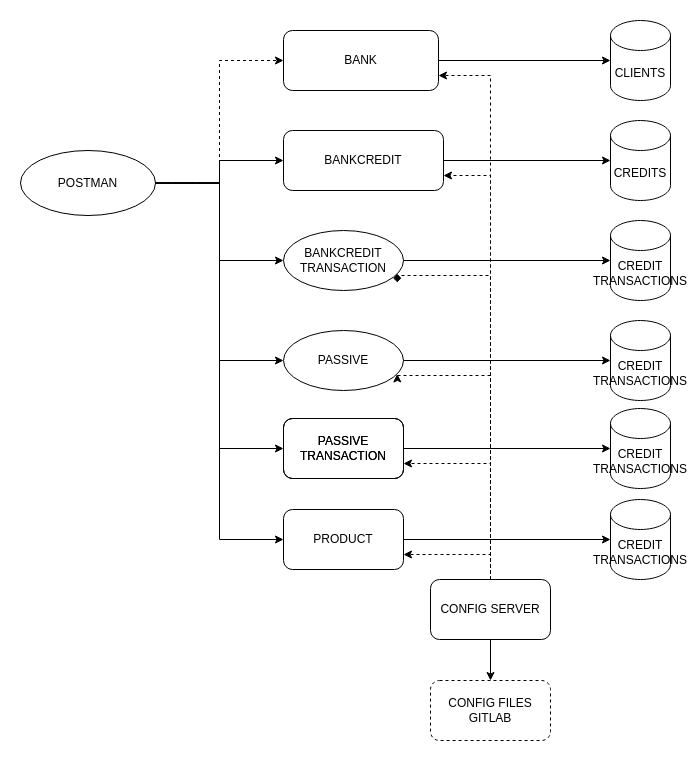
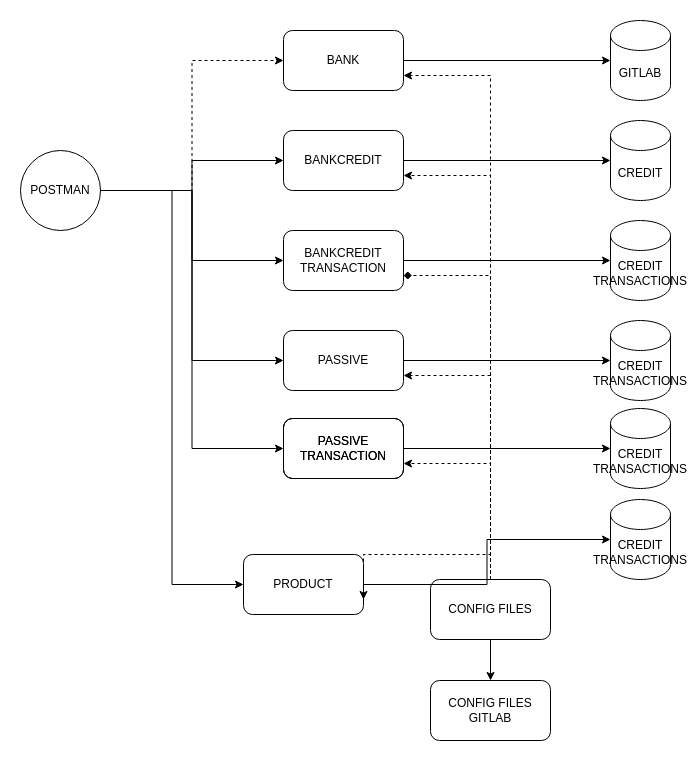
  <mxCell id="0" />
  <mxCell id="1" parent="0" />
  <mxCell id="2" style="edgeStyle=orthogonalEdgeStyle;rounded=0;orthogonalLoop=1;jettySize=auto;html=1;" edge="1" parent="1" source="3" target="13"><mxGeometry relative="1" as="geometry" /></mxCell>
- <mxCell id="3" value="BANK" style="rounded=1;whiteSpace=wrap;html=1;fillColor=none;" vertex="1" parent="1"><mxGeometry x="283" y="30" width="155" height="60" as="geometry" /></mxCell>
+ <mxCell id="3" value="BANK" style="rounded=1;whiteSpace=wrap;html=1;fillColor=none;" vertex="1" parent="1"><mxGeometry x="283" y="30" width="120" height="60" as="geometry" /></mxCell>
  <mxCell id="4" style="edgeStyle=orthogonalEdgeStyle;rounded=0;orthogonalLoop=1;jettySize=auto;html=1;" edge="1" parent="1" source="5" target="14"><mxGeometry relative="1" as="geometry" /></mxCell>
- <mxCell id="5" value="BANKCREDIT" style="rounded=1;whiteSpace=wrap;html=1;fillColor=none;" vertex="1" parent="1"><mxGeometry x="283" y="130" width="160" height="60" as="geometry" /></mxCell>
+ <mxCell id="5" value="BANKCREDIT" style="rounded=1;whiteSpace=wrap;html=1;fillColor=none;" vertex="1" parent="1"><mxGeometry x="283" y="130" width="120" height="60" as="geometry" /></mxCell>
  <mxCell id="6" style="edgeStyle=orthogonalEdgeStyle;rounded=0;orthogonalLoop=1;jettySize=auto;html=1;" edge="1" parent="1" source="7" target="15"><mxGeometry relative="1" as="geometry" /></mxCell>
- <mxCell id="7" value="BANKCREDIT TRANSACTION" style="ellipse;whiteSpace=wrap;html=1;fillColor=none;" vertex="1" parent="1"><mxGeometry x="283" y="230" width="120" height="60" as="geometry" /></mxCell>
+ <mxCell id="7" value="BANKCREDIT TRANSACTION" style="rounded=1;whiteSpace=wrap;html=1;fillColor=none;" vertex="1" parent="1"><mxGeometry x="283" y="230" width="120" height="60" as="geometry" /></mxCell>
  <mxCell id="8" style="edgeStyle=orthogonalEdgeStyle;rounded=0;orthogonalLoop=1;jettySize=auto;html=1;" edge="1" parent="1" source="9" target="16"><mxGeometry relative="1" as="geometry" /></mxCell>
- <mxCell id="9" value="PASSIVE" style="ellipse;whiteSpace=wrap;html=1;fillColor=none;" vertex="1" parent="1"><mxGeometry x="283" y="330" width="120" height="60" as="geometry" /></mxCell>
+ <mxCell id="9" value="PASSIVE" style="rounded=1;whiteSpace=wrap;html=1;fillColor=none;" vertex="1" parent="1"><mxGeometry x="283" y="330" width="120" height="60" as="geometry" /></mxCell>
  <mxCell id="10" value="PASSIVE TRANSACTION" style="rounded=1;whiteSpace=wrap;html=1;fillColor=none;" vertex="1" parent="1"><mxGeometry x="283" y="418" width="120" height="60" as="geometry" /></mxCell>
  <mxCell id="11" style="edgeStyle=orthogonalEdgeStyle;rounded=0;orthogonalLoop=1;jettySize=auto;html=1;" edge="1" parent="1" source="12" target="18"><mxGeometry relative="1" as="geometry" /></mxCell>
- <mxCell id="12" value="PRODUCT" style="rounded=1;whiteSpace=wrap;html=1;fillColor=none;" vertex="1" parent="1"><mxGeometry x="283" y="509" width="120" height="60" as="geometry" /></mxCell>
- <mxCell id="13" value="CLIENTS" style="shape=cylinder3;whiteSpace=wrap;html=1;boundedLbl=1;backgroundOutline=1;size=15;fillColor=none;" vertex="1" parent="1"><mxGeometry x="610" y="20" width="60" height="80" as="geometry" /></mxCell>
- <mxCell id="14" value="CREDITS" style="shape=cylinder3;whiteSpace=wrap;html=1;boundedLbl=1;backgroundOutline=1;size=15;fillColor=none;" vertex="1" parent="1"><mxGeometry x="610" y="120" width="60" height="80" as="geometry" /></mxCell>
+ <mxCell id="12" value="PRODUCT" style="rounded=1;whiteSpace=wrap;html=1;fillColor=none;" vertex="1" parent="1"><mxGeometry x="243" y="554" width="120" height="60" as="geometry" /></mxCell>
+ <mxCell id="13" value="GITLAB" style="shape=cylinder3;whiteSpace=wrap;html=1;boundedLbl=1;backgroundOutline=1;size=15;fillColor=none;" vertex="1" parent="1"><mxGeometry x="610" y="20" width="60" height="80" as="geometry" /></mxCell>
+ <mxCell id="14" value="CREDIT" style="shape=cylinder3;whiteSpace=wrap;html=1;boundedLbl=1;backgroundOutline=1;size=15;fillColor=none;" vertex="1" parent="1"><mxGeometry x="610" y="120" width="60" height="80" as="geometry" /></mxCell>
  <mxCell id="15" value="CREDIT TRANSACTIONS" style="shape=cylinder3;whiteSpace=wrap;html=1;boundedLbl=1;backgroundOutline=1;size=15;fillColor=none;" vertex="1" parent="1"><mxGeometry x="610" y="220" width="60" height="80" as="geometry" /></mxCell>
  <mxCell id="16" value="CREDIT TRANSACTIONS" style="shape=cylinder3;whiteSpace=wrap;html=1;boundedLbl=1;backgroundOutline=1;size=15;fillColor=none;" vertex="1" parent="1"><mxGeometry x="610" y="320" width="60" height="80" as="geometry" /></mxCell>
  <mxCell id="17" value="CREDIT TRANSACTIONS" style="shape=cylinder3;whiteSpace=wrap;html=1;boundedLbl=1;backgroundOutline=1;size=15;fillColor=none;" vertex="1" parent="1"><mxGeometry x="610" y="408" width="60" height="80" as="geometry" /></mxCell>
  <mxCell id="18" value="CREDIT TRANSACTIONS" style="shape=cylinder3;whiteSpace=wrap;html=1;boundedLbl=1;backgroundOutline=1;size=15;fillColor=none;" vertex="1" parent="1"><mxGeometry x="610" y="499" width="60" height="80" as="geometry" /></mxCell>
  <mxCell id="19" style="edgeStyle=orthogonalEdgeStyle;rounded=0;orthogonalLoop=1;jettySize=auto;html=1;" edge="1" parent="1" source="20" target="17"><mxGeometry relative="1" as="geometry" /></mxCell>
  <mxCell id="20" value="PASSIVE TRANSACTION" style="rounded=1;whiteSpace=wrap;html=1;fillColor=none;" vertex="1" parent="1"><mxGeometry x="283" y="418" width="120" height="60" as="geometry" /></mxCell>
  <mxCell id="21" style="edgeStyle=orthogonalEdgeStyle;rounded=0;orthogonalLoop=1;jettySize=auto;html=1;entryX=0;entryY=0.5;entryDx=0;entryDy=0;dashed=1;" edge="1" parent="1" source="27" target="3"><mxGeometry relative="1" as="geometry" /></mxCell>
  <mxCell id="22" style="edgeStyle=orthogonalEdgeStyle;rounded=0;orthogonalLoop=1;jettySize=auto;html=1;" edge="1" parent="1" source="27" target="5"><mxGeometry relative="1" as="geometry" /></mxCell>
  <mxCell id="23" style="edgeStyle=orthogonalEdgeStyle;rounded=0;orthogonalLoop=1;jettySize=auto;html=1;entryX=0;entryY=0.5;entryDx=0;entryDy=0;" edge="1" parent="1" source="27" target="7"><mxGeometry relative="1" as="geometry" /></mxCell>
  <mxCell id="24" style="edgeStyle=orthogonalEdgeStyle;rounded=0;orthogonalLoop=1;jettySize=auto;html=1;entryX=0;entryY=0.5;entryDx=0;entryDy=0;" edge="1" parent="1" source="27" target="9"><mxGeometry relative="1" as="geometry" /></mxCell>
  <mxCell id="25" style="edgeStyle=orthogonalEdgeStyle;rounded=0;orthogonalLoop=1;jettySize=auto;html=1;entryX=0;entryY=0.5;entryDx=0;entryDy=0;" edge="1" parent="1" source="27" target="20"><mxGeometry relative="1" as="geometry" /></mxCell>
  <mxCell id="26" style="edgeStyle=orthogonalEdgeStyle;rounded=0;orthogonalLoop=1;jettySize=auto;html=1;entryX=0;entryY=0.5;entryDx=0;entryDy=0;" edge="1" parent="1" source="27" target="12"><mxGeometry relative="1" as="geometry" /></mxCell>
- <mxCell id="27" value="POSTMAN" style="ellipse;whiteSpace=wrap;html=1;aspect=fixed;fillColor=none;" vertex="1" parent="1"><mxGeometry x="20" y="150" width="135" height="65" as="geometry" /></mxCell>
- <mxCell id="28" value="CONFIG FILES&lt;br&gt;GITLAB" style="rounded=1;whiteSpace=wrap;html=1;fillColor=none;dashed=1;" vertex="1" parent="1"><mxGeometry x="430" y="680" width="120" height="60" as="geometry" /></mxCell>
+ <mxCell id="27" value="POSTMAN" style="ellipse;whiteSpace=wrap;html=1;aspect=fixed;fillColor=none;" vertex="1" parent="1"><mxGeometry x="20" y="150" width="80" height="80" as="geometry" /></mxCell>
+ <mxCell id="28" value="CONFIG FILES&lt;br&gt;GITLAB" style="rounded=1;whiteSpace=wrap;html=1;fillColor=none;" vertex="1" parent="1"><mxGeometry x="430" y="680" width="120" height="60" as="geometry" /></mxCell>
  <mxCell id="29" style="edgeStyle=orthogonalEdgeStyle;rounded=0;orthogonalLoop=1;jettySize=auto;html=1;" edge="1" parent="1" source="36" target="28"><mxGeometry relative="1" as="geometry" /></mxCell>
  <mxCell id="30" style="edgeStyle=orthogonalEdgeStyle;rounded=0;orthogonalLoop=1;jettySize=auto;html=1;entryX=1;entryY=0.75;entryDx=0;entryDy=0;dashed=1;" edge="1" parent="1" source="36" target="3"><mxGeometry relative="1" as="geometry"><Array as="points"><mxPoint x="490" y="75" /></Array></mxGeometry></mxCell>
  <mxCell id="31" style="edgeStyle=orthogonalEdgeStyle;rounded=0;orthogonalLoop=1;jettySize=auto;html=1;entryX=1;entryY=0.75;entryDx=0;entryDy=0;dashed=1;" edge="1" parent="1" source="36" target="5"><mxGeometry relative="1" as="geometry"><Array as="points"><mxPoint x="490" y="175" /></Array></mxGeometry></mxCell>
  <mxCell id="32" style="edgeStyle=orthogonalEdgeStyle;rounded=0;orthogonalLoop=1;jettySize=auto;html=1;entryX=1;entryY=0.75;entryDx=0;entryDy=0;dashed=1;endArrow=diamond;" edge="1" parent="1" source="36" target="7"><mxGeometry relative="1" as="geometry"><Array as="points"><mxPoint x="490" y="275" /></Array></mxGeometry></mxCell>
  <mxCell id="33" style="edgeStyle=orthogonalEdgeStyle;rounded=0;orthogonalLoop=1;jettySize=auto;html=1;entryX=1;entryY=0.75;entryDx=0;entryDy=0;dashed=1;" edge="1" parent="1" source="36" target="9"><mxGeometry relative="1" as="geometry"><Array as="points"><mxPoint x="490" y="375" /></Array></mxGeometry></mxCell>
  <mxCell id="34" style="edgeStyle=orthogonalEdgeStyle;rounded=0;orthogonalLoop=1;jettySize=auto;html=1;entryX=1;entryY=0.75;entryDx=0;entryDy=0;dashed=1;" edge="1" parent="1" source="36" target="20"><mxGeometry relative="1" as="geometry"><Array as="points"><mxPoint x="490" y="463" /></Array></mxGeometry></mxCell>
  <mxCell id="35" style="edgeStyle=orthogonalEdgeStyle;rounded=0;orthogonalLoop=1;jettySize=auto;html=1;entryX=1;entryY=0.75;entryDx=0;entryDy=0;dashed=1;" edge="1" parent="1" source="36" target="12"><mxGeometry relative="1" as="geometry"><Array as="points"><mxPoint x="490" y="554" /></Array></mxGeometry></mxCell>
- <mxCell id="36" value="CONFIG SERVER" style="rounded=1;whiteSpace=wrap;html=1;fillColor=none;" vertex="1" parent="1"><mxGeometry x="430" y="579" width="120" height="60" as="geometry" /></mxCell>
+ <mxCell id="36" value="CONFIG FILES" style="rounded=1;whiteSpace=wrap;html=1;fillColor=none;" vertex="1" parent="1"><mxGeometry x="430" y="579" width="120" height="60" as="geometry" /></mxCell>
